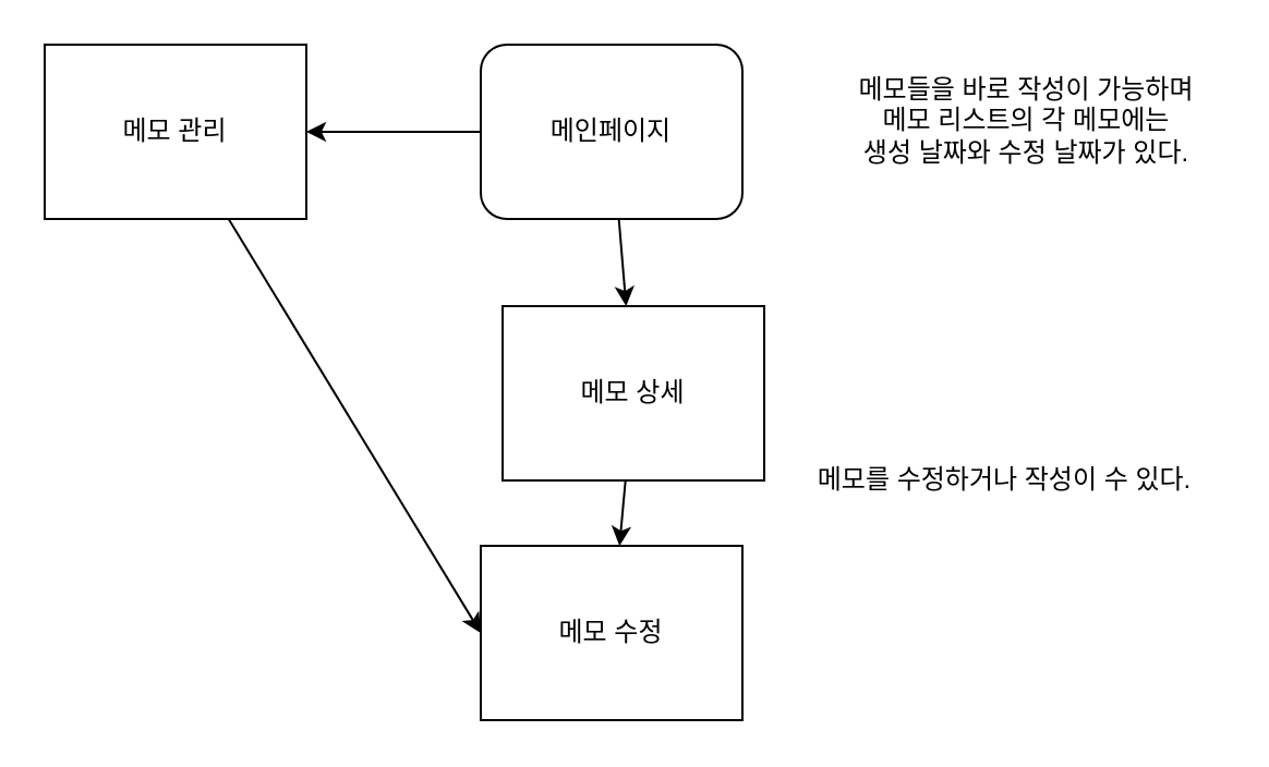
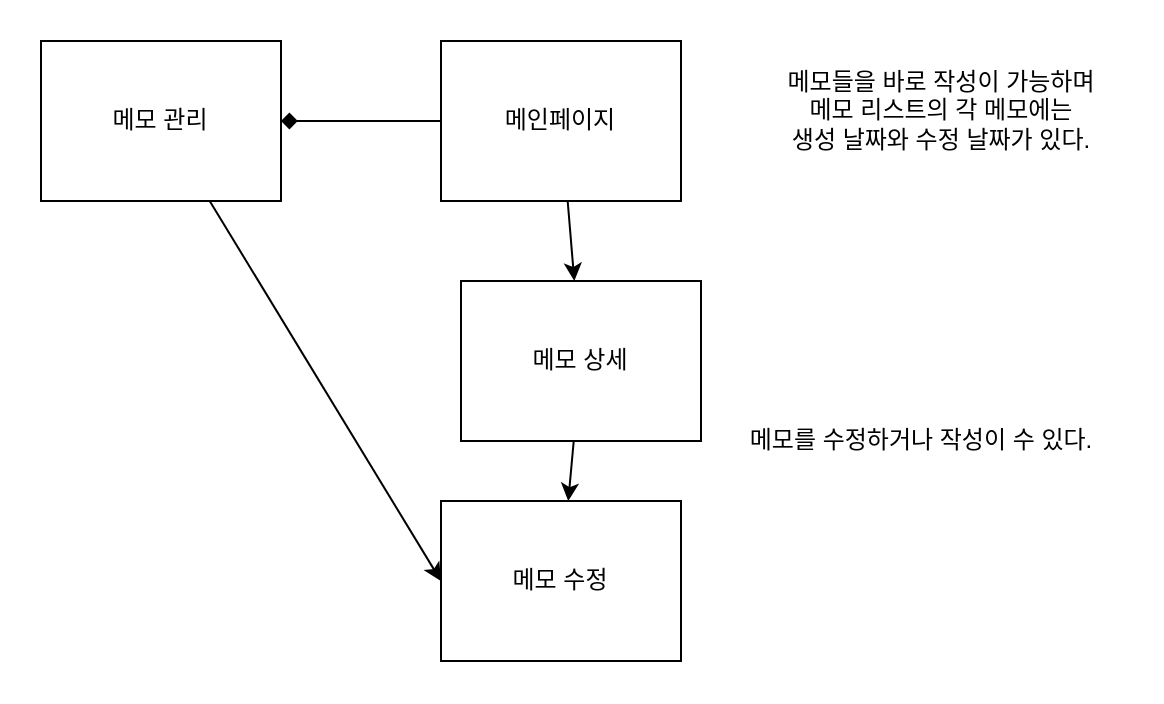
  <mxCell id="0" />
  <mxCell id="1" parent="0" />
  <mxCell id="2" value="" style="edgeStyle=none;html=1;" parent="1" source="4" target="6" edge="1"><mxGeometry relative="1" as="geometry" /></mxCell>
- <mxCell id="3" value="" style="edgeStyle=none;html=1;" parent="1" source="4" target="10" edge="1"><mxGeometry relative="1" as="geometry" /></mxCell>
- <mxCell id="4" value="메인페이지" style="whiteSpace=wrap;html=1;rounded=1;" parent="1" vertex="1"><mxGeometry x="220" y="20" width="120" height="80" as="geometry" /></mxCell>
+ <mxCell id="3" value="" style="edgeStyle=none;html=1;endArrow=diamond;" parent="1" source="4" target="10" edge="1"><mxGeometry relative="1" as="geometry" /></mxCell>
+ <mxCell id="4" value="메인페이지" style="rounded=0;whiteSpace=wrap;html=1;" parent="1" vertex="1"><mxGeometry x="220" y="20" width="120" height="80" as="geometry" /></mxCell>
  <mxCell id="5" value="" style="edgeStyle=none;html=1;" parent="1" source="6" target="11" edge="1"><mxGeometry relative="1" as="geometry" /></mxCell>
  <mxCell id="6" value="메모 상세" style="rounded=0;whiteSpace=wrap;html=1;" parent="1" vertex="1"><mxGeometry x="230" y="140" width="120" height="80" as="geometry" /></mxCell>
  <mxCell id="7" value="메모들을 바로 작성이 가능하며&lt;br&gt;메모 리스트의 각 메모에는&lt;br&gt;생성 날짜와 수정 날짜가 있다." style="text;html=1;align=center;verticalAlign=middle;resizable=0;points=[];autosize=1;strokeColor=none;fillColor=none;" parent="1" vertex="1"><mxGeometry x="380" y="30" width="180" height="50" as="geometry" /></mxCell>
  <mxCell id="8" value="메모를 수정하거나 작성이 수 있다." style="text;html=1;align=center;verticalAlign=middle;resizable=0;points=[];autosize=1;strokeColor=none;fillColor=none;" parent="1" vertex="1"><mxGeometry x="360" y="210" width="200" height="20" as="geometry" /></mxCell>
  <mxCell id="9" style="edgeStyle=none;html=1;entryX=0;entryY=0.5;entryDx=0;entryDy=0;" parent="1" source="10" target="11" edge="1"><mxGeometry relative="1" as="geometry" /></mxCell>
  <mxCell id="10" value="메모 관리" style="rounded=0;whiteSpace=wrap;html=1;" parent="1" vertex="1"><mxGeometry y="20" width="120" height="80" as="geometry" x="20" /></mxCell>
  <mxCell id="11" value="메모 수정" style="rounded=0;whiteSpace=wrap;html=1;" parent="1" vertex="1"><mxGeometry x="220" y="250" width="120" height="80" as="geometry" /></mxCell>
